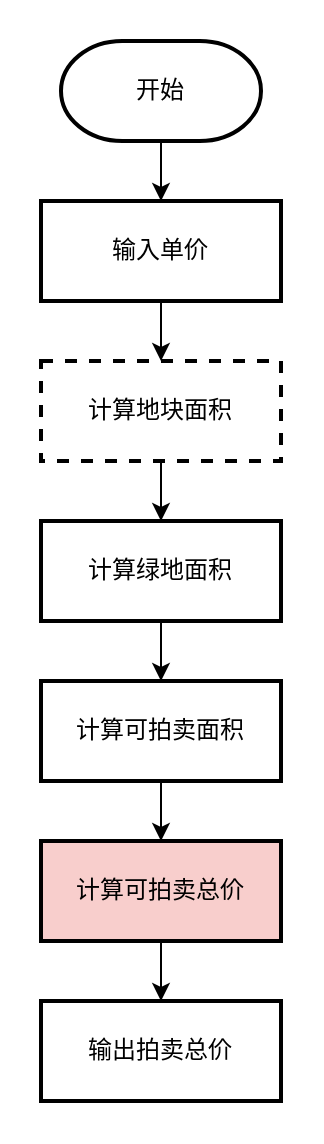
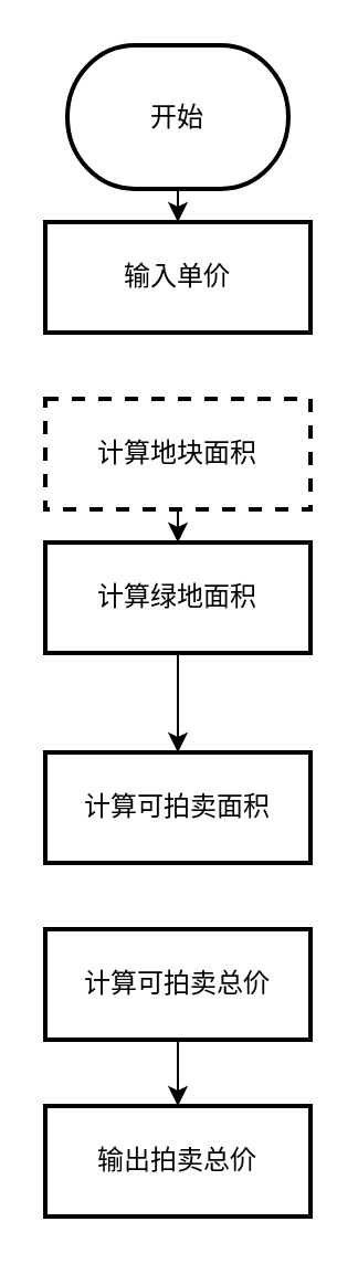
  <mxCell id="0" />
  <mxCell id="1" parent="0" />
  <mxCell id="2" value="" style="edgeStyle=none;html=1;" edge="1" parent="1" source="3" target="14"><mxGeometry relative="1" as="geometry" /></mxCell>
- <mxCell id="3" value="开始" style="strokeWidth=2;html=1;shape=mxgraph.flowchart.terminator;whiteSpace=wrap;" vertex="1" parent="1"><mxGeometry x="30" y="20" width="100" height="50" as="geometry" /></mxCell>
+ <mxCell id="3" value="开始" style="strokeWidth=2;html=1;shape=mxgraph.flowchart.terminator;whiteSpace=wrap;" vertex="1" parent="1"><mxGeometry x="30" y="20" width="100" height="65" as="geometry" /></mxCell>
  <mxCell id="4" value="" style="edgeStyle=none;html=1;" edge="1" parent="1" source="5" target="7"><mxGeometry relative="1" as="geometry" /></mxCell>
  <mxCell id="5" value="计算地块面积" style="whiteSpace=wrap;html=1;strokeWidth=2;dashed=1;" vertex="1" parent="1"><mxGeometry x="20" y="180" width="120" height="50" as="geometry" /></mxCell>
  <mxCell id="6" value="" style="edgeStyle=none;html=1;" edge="1" parent="1" source="7" target="9"><mxGeometry relative="1" as="geometry" /></mxCell>
- <mxCell id="7" value="计算绿地面积" style="whiteSpace=wrap;html=1;strokeWidth=2;" vertex="1" parent="1"><mxGeometry x="20" y="260" width="120" height="50" as="geometry" /></mxCell>
- <mxCell id="8" style="edgeStyle=none;html=1;entryX=0.5;entryY=0;entryDx=0;entryDy=0;" edge="1" parent="1" source="9" target="11"><mxGeometry relative="1" as="geometry" /></mxCell>
+ <mxCell id="7" value="计算绿地面积" style="whiteSpace=wrap;html=1;strokeWidth=2;" vertex="1" parent="1"><mxGeometry x="20" y="245" width="120" height="50" as="geometry" /></mxCell>
  <mxCell id="9" value="计算可拍卖面积" style="whiteSpace=wrap;html=1;strokeWidth=2;" vertex="1" parent="1"><mxGeometry x="20" y="340" width="120" height="50" as="geometry" /></mxCell>
  <mxCell id="10" value="" style="edgeStyle=none;html=1;" edge="1" parent="1" source="11" target="12"><mxGeometry relative="1" as="geometry" /></mxCell>
- <mxCell id="11" value="计算可拍卖总价" style="whiteSpace=wrap;html=1;strokeWidth=2;fillColor=#f8cecc;" vertex="1" parent="1"><mxGeometry x="20" y="420" width="120" height="50" as="geometry" /></mxCell>
+ <mxCell id="11" value="计算可拍卖总价" style="whiteSpace=wrap;html=1;strokeWidth=2;" vertex="1" parent="1"><mxGeometry x="20" y="420" width="120" height="50" as="geometry" /></mxCell>
  <mxCell id="12" value="输出拍卖总价" style="whiteSpace=wrap;html=1;strokeWidth=2;" vertex="1" parent="1"><mxGeometry x="20" y="500" width="120" height="50" as="geometry" /></mxCell>
- <mxCell id="13" style="edgeStyle=none;html=1;entryX=0.5;entryY=0;entryDx=0;entryDy=0;" edge="1" parent="1" source="14" target="5"><mxGeometry relative="1" as="geometry" /></mxCell>
  <mxCell id="14" value="输入单价" style="whiteSpace=wrap;html=1;strokeWidth=2;" vertex="1" parent="1"><mxGeometry x="20" y="100" width="120" height="50" as="geometry" /></mxCell>
